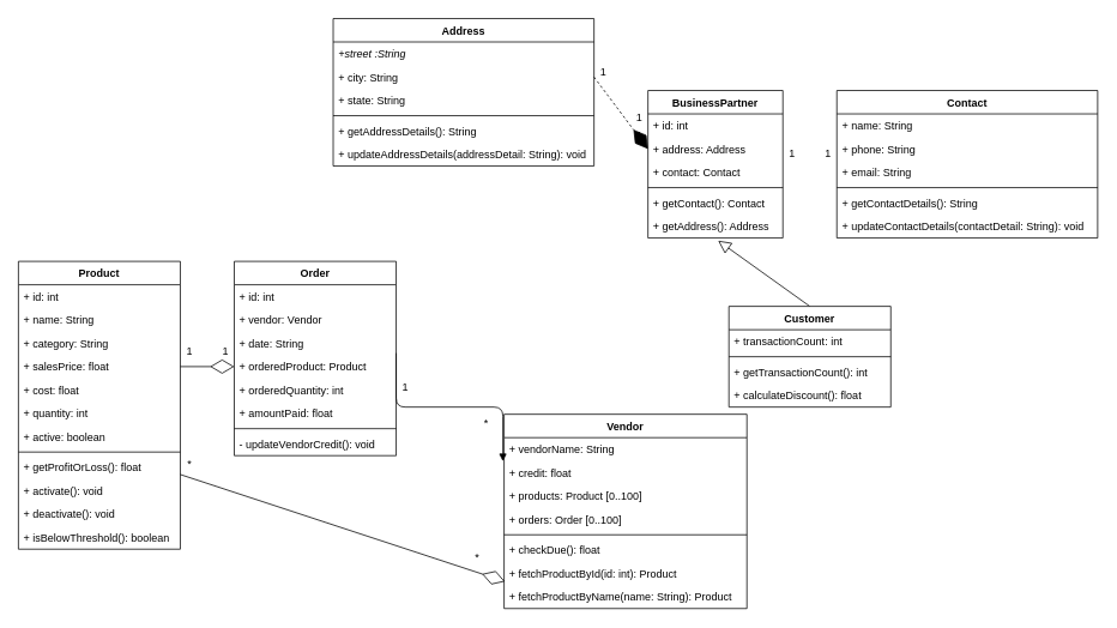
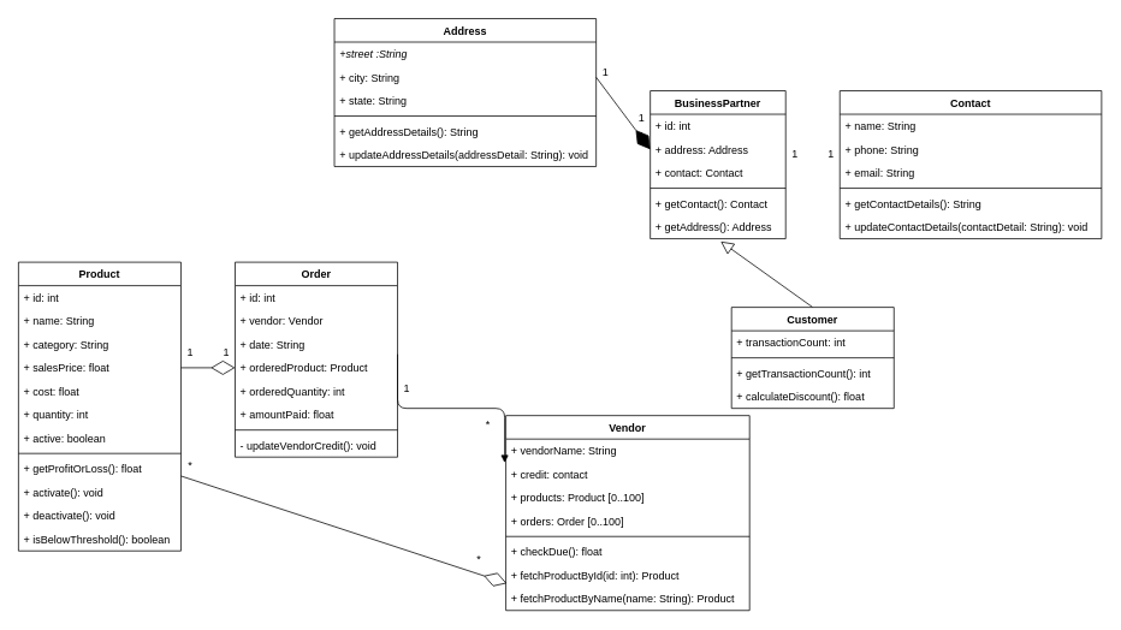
  <mxCell id="0" />
  <mxCell id="1" parent="0" />
  <mxCell id="2" value="" style="edgeStyle=elbowEdgeStyle;html=1;endArrow=block;elbow=vertical;exitX=1;exitY=-0.077;exitDx=0;exitDy=0;entryX=-0.005;entryY=0.013;entryDx=0;entryDy=0;entryPerimeter=0;exitPerimeter=0;" edge="1" parent="1" source="54" target="38"><mxGeometry width="160" relative="1" as="geometry"><mxPoint x="230" y="830" as="sourcePoint" /><mxPoint x="440" y="539" as="targetPoint" /></mxGeometry></mxCell>
  <mxCell id="3" value="1" style="text;html=1;align=center;verticalAlign=middle;resizable=0;points=[];autosize=1;" vertex="1" parent="1"><mxGeometry x="200" y="380" width="20" height="20" as="geometry" /></mxCell>
  <mxCell id="4" value="1" style="text;html=1;align=center;verticalAlign=middle;resizable=0;points=[];autosize=1;" vertex="1" parent="1"><mxGeometry x="240" y="380" width="20" height="20" as="geometry" /></mxCell>
  <mxCell id="5" value="*" style="text;html=1;align=center;verticalAlign=middle;resizable=0;points=[];autosize=1;" vertex="1" parent="1"><mxGeometry x="200" y="506" width="20" height="20" as="geometry" /></mxCell>
  <mxCell id="6" value="*" style="text;html=1;align=center;verticalAlign=middle;resizable=0;points=[];autosize=1;" vertex="1" parent="1"><mxGeometry x="530" y="460" width="20" height="20" as="geometry" /></mxCell>
  <mxCell id="7" value="1" style="text;html=1;align=center;verticalAlign=middle;resizable=0;points=[];autosize=1;" vertex="1" parent="1"><mxGeometry x="440" y="420" width="20" height="20" as="geometry" /></mxCell>
  <mxCell id="8" value="BusinessPartner" style="swimlane;fontStyle=1;align=center;verticalAlign=top;childLayout=stackLayout;horizontal=1;startSize=26;horizontalStack=0;resizeParent=1;resizeParentMax=0;resizeLast=0;collapsible=1;marginBottom=0;" vertex="1" parent="1"><mxGeometry x="720" y="100" width="150" height="164" as="geometry"><mxRectangle x="200" y="120" width="80" height="26" as="alternateBounds" /></mxGeometry></mxCell>
  <mxCell id="9" value="+ id: int" style="text;strokeColor=none;fillColor=none;align=left;verticalAlign=top;spacingLeft=4;spacingRight=4;overflow=hidden;rotatable=0;points=[[0,0.5],[1,0.5]];portConstraint=eastwest;" vertex="1" parent="8"><mxGeometry y="26" width="150" height="26" as="geometry" /></mxCell>
  <mxCell id="10" value="+ address: Address" style="text;strokeColor=none;fillColor=none;align=left;verticalAlign=top;spacingLeft=4;spacingRight=4;overflow=hidden;rotatable=0;points=[[0,0.5],[1,0.5]];portConstraint=eastwest;" vertex="1" parent="8"><mxGeometry y="52" width="150" height="26" as="geometry" /></mxCell>
  <mxCell id="11" value="+ contact: Contact" style="text;strokeColor=none;fillColor=none;align=left;verticalAlign=top;spacingLeft=4;spacingRight=4;overflow=hidden;rotatable=0;points=[[0,0.5],[1,0.5]];portConstraint=eastwest;" vertex="1" parent="8"><mxGeometry y="78" width="150" height="26" as="geometry" /></mxCell>
  <mxCell id="12" value="" style="line;strokeWidth=1;fillColor=none;align=left;verticalAlign=middle;spacingTop=-1;spacingLeft=3;spacingRight=3;rotatable=0;labelPosition=right;points=[];portConstraint=eastwest;" vertex="1" parent="8"><mxGeometry y="104" width="150" height="8" as="geometry" /></mxCell>
  <mxCell id="13" value="+ getContact(): Contact" style="text;strokeColor=none;fillColor=none;align=left;verticalAlign=top;spacingLeft=4;spacingRight=4;overflow=hidden;rotatable=0;points=[[0,0.5],[1,0.5]];portConstraint=eastwest;" vertex="1" parent="8"><mxGeometry y="112" width="150" height="26" as="geometry" /></mxCell>
  <mxCell id="14" value="+ getAddress(): Address" style="text;strokeColor=none;fillColor=none;align=left;verticalAlign=top;spacingLeft=4;spacingRight=4;overflow=hidden;rotatable=0;points=[[0,0.5],[1,0.5]];portConstraint=eastwest;" vertex="1" parent="8"><mxGeometry y="138" width="150" height="26" as="geometry" /></mxCell>
  <mxCell id="15" value="" style="edgeStyle=none;html=1;endSize=12;endArrow=block;endFill=0;exitX=0.5;exitY=0;exitDx=0;exitDy=0;entryX=0.52;entryY=1.115;entryDx=0;entryDy=0;entryPerimeter=0;" edge="1" parent="1" source="45" target="14"><mxGeometry width="160" relative="1" as="geometry"><mxPoint x="605" y="510" as="sourcePoint" /><mxPoint x="777.043" y="430" as="targetPoint" /></mxGeometry></mxCell>
- <mxCell id="16" value="" style="endArrow=diamondThin;endFill=1;endSize=24;html=1;exitX=1;exitY=0.5;exitDx=0;exitDy=0;entryX=0;entryY=0.5;entryDx=0;entryDy=0;dashed=1;" edge="1" parent="1" source="31" target="10"><mxGeometry width="160" relative="1" as="geometry"><mxPoint x="390" y="330" as="sourcePoint" /><mxPoint x="550" y="330" as="targetPoint" /></mxGeometry></mxCell>
+ <mxCell id="16" value="" style="endArrow=diamondThin;endFill=1;endSize=24;html=1;exitX=1;exitY=0.5;exitDx=0;exitDy=0;entryX=0;entryY=0.5;entryDx=0;entryDy=0;" edge="1" parent="1" source="31" target="10"><mxGeometry width="160" relative="1" as="geometry"><mxPoint x="390" y="330" as="sourcePoint" /><mxPoint x="550" y="330" as="targetPoint" /></mxGeometry></mxCell>
  <mxCell id="17" value="1" style="text;html=1;align=center;verticalAlign=middle;resizable=0;points=[];autosize=1;" vertex="1" parent="1"><mxGeometry x="660" y="70" width="20" height="20" as="geometry" /></mxCell>
  <mxCell id="18" value="1" style="text;html=1;align=center;verticalAlign=middle;resizable=0;points=[];autosize=1;" vertex="1" parent="1"><mxGeometry x="700" y="140" width="20" height="20" as="geometry" /></mxCell>
  <mxCell id="19" value="" style="endArrow=diamondThin;endFill=0;endSize=24;html=1;exitX=1;exitY=0.5;exitDx=0;exitDy=0;entryX=0;entryY=0.5;entryDx=0;entryDy=0;" edge="1" parent="1" source="63" target="54"><mxGeometry width="160" relative="1" as="geometry"><mxPoint x="220" y="710" as="sourcePoint" /><mxPoint x="380" y="710" as="targetPoint" /></mxGeometry></mxCell>
  <mxCell id="20" value="1" style="text;html=1;align=center;verticalAlign=middle;resizable=0;points=[];autosize=1;" vertex="1" parent="1"><mxGeometry x="870" y="160" width="20" height="20" as="geometry" /></mxCell>
  <mxCell id="21" value="1" style="text;html=1;align=center;verticalAlign=middle;resizable=0;points=[];autosize=1;" vertex="1" parent="1"><mxGeometry x="910" y="160" width="20" height="20" as="geometry" /></mxCell>
  <mxCell id="22" value="Contact" style="swimlane;fontStyle=1;align=center;verticalAlign=top;childLayout=stackLayout;horizontal=1;startSize=26;horizontalStack=0;resizeParent=1;resizeParentMax=0;resizeLast=0;collapsible=1;marginBottom=0;" vertex="1" parent="1"><mxGeometry x="930" y="100" width="290" height="164" as="geometry"><mxRectangle x="200" y="120" width="80" height="26" as="alternateBounds" /></mxGeometry></mxCell>
  <mxCell id="23" value="+ name: String" style="text;strokeColor=none;fillColor=none;align=left;verticalAlign=top;spacingLeft=4;spacingRight=4;overflow=hidden;rotatable=0;points=[[0,0.5],[1,0.5]];portConstraint=eastwest;" vertex="1" parent="22"><mxGeometry y="26" width="290" height="26" as="geometry" /></mxCell>
  <mxCell id="24" value="+ phone: String" style="text;strokeColor=none;fillColor=none;align=left;verticalAlign=top;spacingLeft=4;spacingRight=4;overflow=hidden;rotatable=0;points=[[0,0.5],[1,0.5]];portConstraint=eastwest;" vertex="1" parent="22"><mxGeometry y="52" width="290" height="26" as="geometry" /></mxCell>
  <mxCell id="25" value="+ email: String" style="text;strokeColor=none;fillColor=none;align=left;verticalAlign=top;spacingLeft=4;spacingRight=4;overflow=hidden;rotatable=0;points=[[0,0.5],[1,0.5]];portConstraint=eastwest;" vertex="1" parent="22"><mxGeometry y="78" width="290" height="26" as="geometry" /></mxCell>
  <mxCell id="26" value="" style="line;strokeWidth=1;fillColor=none;align=left;verticalAlign=middle;spacingTop=-1;spacingLeft=3;spacingRight=3;rotatable=0;labelPosition=right;points=[];portConstraint=eastwest;" vertex="1" parent="22"><mxGeometry y="104" width="290" height="8" as="geometry" /></mxCell>
  <mxCell id="27" value="+ getContactDetails(): String" style="text;strokeColor=none;fillColor=none;align=left;verticalAlign=top;spacingLeft=4;spacingRight=4;overflow=hidden;rotatable=0;points=[[0,0.5],[1,0.5]];portConstraint=eastwest;" vertex="1" parent="22"><mxGeometry y="112" width="290" height="26" as="geometry" /></mxCell>
  <mxCell id="28" value="+ updateContactDetails(contactDetail: String): void" style="text;strokeColor=none;fillColor=none;align=left;verticalAlign=top;spacingLeft=4;spacingRight=4;overflow=hidden;rotatable=0;points=[[0,0.5],[1,0.5]];portConstraint=eastwest;" vertex="1" parent="22"><mxGeometry y="138" width="290" height="26" as="geometry" /></mxCell>
  <mxCell id="29" value="Address" style="swimlane;fontStyle=1;align=center;verticalAlign=top;childLayout=stackLayout;horizontal=1;startSize=26;horizontalStack=0;resizeParent=1;resizeParentMax=0;resizeLast=0;collapsible=1;marginBottom=0;" vertex="1" parent="1"><mxGeometry x="370" y="20" width="290" height="164" as="geometry"><mxRectangle x="200" y="120" width="80" height="26" as="alternateBounds" /></mxGeometry></mxCell>
  <mxCell id="30" value="+street :String" style="text;strokeColor=none;fillColor=none;align=left;verticalAlign=top;spacingLeft=4;spacingRight=4;overflow=hidden;rotatable=0;points=[[0,0.5],[1,0.5]];portConstraint=eastwest;fontStyle=2;html=1;" vertex="1" parent="29"><mxGeometry y="26" width="290" height="26" as="geometry" /></mxCell>
  <mxCell id="31" value="+ city: String" style="text;strokeColor=none;fillColor=none;align=left;verticalAlign=top;spacingLeft=4;spacingRight=4;overflow=hidden;rotatable=0;points=[[0,0.5],[1,0.5]];portConstraint=eastwest;" vertex="1" parent="29"><mxGeometry y="52" width="290" height="26" as="geometry" /></mxCell>
  <mxCell id="32" value="+ state: String" style="text;strokeColor=none;fillColor=none;align=left;verticalAlign=top;spacingLeft=4;spacingRight=4;overflow=hidden;rotatable=0;points=[[0,0.5],[1,0.5]];portConstraint=eastwest;" vertex="1" parent="29"><mxGeometry y="78" width="290" height="26" as="geometry" /></mxCell>
  <mxCell id="33" value="" style="line;strokeWidth=1;fillColor=none;align=left;verticalAlign=middle;spacingTop=-1;spacingLeft=3;spacingRight=3;rotatable=0;labelPosition=right;points=[];portConstraint=eastwest;" vertex="1" parent="29"><mxGeometry y="104" width="290" height="8" as="geometry" /></mxCell>
  <mxCell id="34" value="+ getAddressDetails(): String" style="text;strokeColor=none;fillColor=none;align=left;verticalAlign=top;spacingLeft=4;spacingRight=4;overflow=hidden;rotatable=0;points=[[0,0.5],[1,0.5]];portConstraint=eastwest;" vertex="1" parent="29"><mxGeometry y="112" width="290" height="26" as="geometry" /></mxCell>
  <mxCell id="35" value="+ updateAddressDetails(addressDetail: String): void" style="text;strokeColor=none;fillColor=none;align=left;verticalAlign=top;spacingLeft=4;spacingRight=4;overflow=hidden;rotatable=0;points=[[0,0.5],[1,0.5]];portConstraint=eastwest;" vertex="1" parent="29"><mxGeometry y="138" width="290" height="26" as="geometry" /></mxCell>
  <mxCell id="36" value="Vendor" style="swimlane;fontStyle=1;align=center;verticalAlign=top;childLayout=stackLayout;horizontal=1;startSize=26;horizontalStack=0;resizeParent=1;resizeParentMax=0;resizeLast=0;collapsible=1;marginBottom=0;" vertex="1" parent="1"><mxGeometry x="560" y="460" width="270" height="216" as="geometry"><mxRectangle x="200" y="120" width="80" height="26" as="alternateBounds" /></mxGeometry></mxCell>
  <mxCell id="37" value="+ vendorName: String" style="text;strokeColor=none;fillColor=none;align=left;verticalAlign=top;spacingLeft=4;spacingRight=4;overflow=hidden;rotatable=0;points=[[0,0.5],[1,0.5]];portConstraint=eastwest;" vertex="1" parent="36"><mxGeometry y="26" width="270" height="26" as="geometry" /></mxCell>
- <mxCell id="38" value="+ credit: float" style="text;strokeColor=none;fillColor=none;align=left;verticalAlign=top;spacingLeft=4;spacingRight=4;overflow=hidden;rotatable=0;points=[[0,0.5],[1,0.5]];portConstraint=eastwest;" vertex="1" parent="36"><mxGeometry y="52" width="270" height="26" as="geometry" /></mxCell>
+ <mxCell id="38" value="+ credit: contact" style="text;strokeColor=none;fillColor=none;align=left;verticalAlign=top;spacingLeft=4;spacingRight=4;overflow=hidden;rotatable=0;points=[[0,0.5],[1,0.5]];portConstraint=eastwest;" vertex="1" parent="36"><mxGeometry y="52" width="270" height="26" as="geometry" /></mxCell>
  <mxCell id="39" value="+ products: Product [0..100]" style="text;strokeColor=none;fillColor=none;align=left;verticalAlign=top;spacingLeft=4;spacingRight=4;overflow=hidden;rotatable=0;points=[[0,0.5],[1,0.5]];portConstraint=eastwest;" vertex="1" parent="36"><mxGeometry y="78" width="270" height="26" as="geometry" /></mxCell>
  <mxCell id="40" value="+ orders: Order [0..100]" style="text;strokeColor=none;fillColor=none;align=left;verticalAlign=top;spacingLeft=4;spacingRight=4;overflow=hidden;rotatable=0;points=[[0,0.5],[1,0.5]];portConstraint=eastwest;" vertex="1" parent="36"><mxGeometry y="104" width="270" height="26" as="geometry" /></mxCell>
  <mxCell id="41" value="" style="line;strokeWidth=1;fillColor=none;align=left;verticalAlign=middle;spacingTop=-1;spacingLeft=3;spacingRight=3;rotatable=0;labelPosition=right;points=[];portConstraint=eastwest;" vertex="1" parent="36"><mxGeometry y="130" width="270" height="8" as="geometry" /></mxCell>
  <mxCell id="42" value="+ checkDue(): float" style="text;strokeColor=none;fillColor=none;align=left;verticalAlign=top;spacingLeft=4;spacingRight=4;overflow=hidden;rotatable=0;points=[[0,0.5],[1,0.5]];portConstraint=eastwest;" vertex="1" parent="36"><mxGeometry y="138" width="270" height="26" as="geometry" /></mxCell>
  <mxCell id="43" value="+ fetchProductById(id: int): Product" style="text;strokeColor=none;fillColor=none;align=left;verticalAlign=top;spacingLeft=4;spacingRight=4;overflow=hidden;rotatable=0;points=[[0,0.5],[1,0.5]];portConstraint=eastwest;" vertex="1" parent="36"><mxGeometry y="164" width="270" height="26" as="geometry" /></mxCell>
  <mxCell id="44" value="+ fetchProductByName(name: String): Product" style="text;strokeColor=none;fillColor=none;align=left;verticalAlign=top;spacingLeft=4;spacingRight=4;overflow=hidden;rotatable=0;points=[[0,0.5],[1,0.5]];portConstraint=eastwest;" vertex="1" parent="36"><mxGeometry y="190" width="270" height="26" as="geometry" /></mxCell>
  <mxCell id="45" value="Customer" style="swimlane;fontStyle=1;align=center;verticalAlign=top;childLayout=stackLayout;horizontal=1;startSize=26;horizontalStack=0;resizeParent=1;resizeParentMax=0;resizeLast=0;collapsible=1;marginBottom=0;" vertex="1" parent="1"><mxGeometry x="810" y="340" width="180" height="112" as="geometry"><mxRectangle x="200" y="120" width="80" height="26" as="alternateBounds" /></mxGeometry></mxCell>
  <mxCell id="46" value="+ transactionCount: int" style="text;strokeColor=none;fillColor=none;align=left;verticalAlign=top;spacingLeft=4;spacingRight=4;overflow=hidden;rotatable=0;points=[[0,0.5],[1,0.5]];portConstraint=eastwest;" vertex="1" parent="45"><mxGeometry y="26" width="180" height="26" as="geometry" /></mxCell>
  <mxCell id="47" value="" style="line;strokeWidth=1;fillColor=none;align=left;verticalAlign=middle;spacingTop=-1;spacingLeft=3;spacingRight=3;rotatable=0;labelPosition=right;points=[];portConstraint=eastwest;" vertex="1" parent="45"><mxGeometry y="52" width="180" height="8" as="geometry" /></mxCell>
  <mxCell id="48" value="+ getTransactionCount(): int" style="text;strokeColor=none;fillColor=none;align=left;verticalAlign=top;spacingLeft=4;spacingRight=4;overflow=hidden;rotatable=0;points=[[0,0.5],[1,0.5]];portConstraint=eastwest;" vertex="1" parent="45"><mxGeometry y="60" width="180" height="26" as="geometry" /></mxCell>
  <mxCell id="49" value="+ calculateDiscount(): float" style="text;strokeColor=none;fillColor=none;align=left;verticalAlign=top;spacingLeft=4;spacingRight=4;overflow=hidden;rotatable=0;points=[[0,0.5],[1,0.5]];portConstraint=eastwest;" vertex="1" parent="45"><mxGeometry y="86" width="180" height="26" as="geometry" /></mxCell>
  <mxCell id="50" value="Order" style="swimlane;fontStyle=1;align=center;verticalAlign=top;childLayout=stackLayout;horizontal=1;startSize=26;horizontalStack=0;resizeParent=1;resizeParentMax=0;resizeLast=0;collapsible=1;marginBottom=0;" vertex="1" parent="1"><mxGeometry x="260" y="290" width="180" height="216" as="geometry"><mxRectangle x="200" y="120" width="80" height="26" as="alternateBounds" /></mxGeometry></mxCell>
  <mxCell id="51" value="+ id: int" style="text;strokeColor=none;fillColor=none;align=left;verticalAlign=top;spacingLeft=4;spacingRight=4;overflow=hidden;rotatable=0;points=[[0,0.5],[1,0.5]];portConstraint=eastwest;" vertex="1" parent="50"><mxGeometry y="26" width="180" height="26" as="geometry" /></mxCell>
  <mxCell id="52" value="+ vendor: Vendor" style="text;strokeColor=none;fillColor=none;align=left;verticalAlign=top;spacingLeft=4;spacingRight=4;overflow=hidden;rotatable=0;points=[[0,0.5],[1,0.5]];portConstraint=eastwest;" vertex="1" parent="50"><mxGeometry y="52" width="180" height="26" as="geometry" /></mxCell>
  <mxCell id="53" value="+ date: String" style="text;strokeColor=none;fillColor=none;align=left;verticalAlign=top;spacingLeft=4;spacingRight=4;overflow=hidden;rotatable=0;points=[[0,0.5],[1,0.5]];portConstraint=eastwest;" vertex="1" parent="50"><mxGeometry y="78" width="180" height="26" as="geometry" /></mxCell>
  <mxCell id="54" value="+ orderedProduct: Product" style="text;strokeColor=none;fillColor=none;align=left;verticalAlign=top;spacingLeft=4;spacingRight=4;overflow=hidden;rotatable=0;points=[[0,0.5],[1,0.5]];portConstraint=eastwest;" vertex="1" parent="50"><mxGeometry y="104" width="180" height="26" as="geometry" /></mxCell>
  <mxCell id="55" value="+ orderedQuantity: int" style="text;strokeColor=none;fillColor=none;align=left;verticalAlign=top;spacingLeft=4;spacingRight=4;overflow=hidden;rotatable=0;points=[[0,0.5],[1,0.5]];portConstraint=eastwest;" vertex="1" parent="50"><mxGeometry y="130" width="180" height="26" as="geometry" /></mxCell>
  <mxCell id="56" value="+ amountPaid: float" style="text;strokeColor=none;fillColor=none;align=left;verticalAlign=top;spacingLeft=4;spacingRight=4;overflow=hidden;rotatable=0;points=[[0,0.5],[1,0.5]];portConstraint=eastwest;" vertex="1" parent="50"><mxGeometry y="156" width="180" height="26" as="geometry" /></mxCell>
  <mxCell id="57" value="" style="line;strokeWidth=1;fillColor=none;align=left;verticalAlign=middle;spacingTop=-1;spacingLeft=3;spacingRight=3;rotatable=0;labelPosition=right;points=[];portConstraint=eastwest;" vertex="1" parent="50"><mxGeometry y="182" width="180" height="8" as="geometry" /></mxCell>
  <mxCell id="58" value="- updateVendorCredit(): void" style="text;strokeColor=none;fillColor=none;align=left;verticalAlign=top;spacingLeft=4;spacingRight=4;overflow=hidden;rotatable=0;points=[[0,0.5],[1,0.5]];portConstraint=eastwest;" vertex="1" parent="50"><mxGeometry y="190" width="180" height="26" as="geometry" /></mxCell>
  <mxCell id="59" value="Product" style="swimlane;fontStyle=1;align=center;verticalAlign=top;childLayout=stackLayout;horizontal=1;startSize=26;horizontalStack=0;resizeParent=1;resizeParentMax=0;resizeLast=0;collapsible=1;marginBottom=0;" vertex="1" parent="1"><mxGeometry x="20" y="290" width="180" height="320" as="geometry"><mxRectangle x="200" y="120" width="80" height="26" as="alternateBounds" /></mxGeometry></mxCell>
  <mxCell id="60" value="+ id: int" style="text;strokeColor=none;fillColor=none;align=left;verticalAlign=top;spacingLeft=4;spacingRight=4;overflow=hidden;rotatable=0;points=[[0,0.5],[1,0.5]];portConstraint=eastwest;" vertex="1" parent="59"><mxGeometry y="26" width="180" height="26" as="geometry" /></mxCell>
  <mxCell id="61" value="+ name: String" style="text;strokeColor=none;fillColor=none;align=left;verticalAlign=top;spacingLeft=4;spacingRight=4;overflow=hidden;rotatable=0;points=[[0,0.5],[1,0.5]];portConstraint=eastwest;" vertex="1" parent="59"><mxGeometry y="52" width="180" height="26" as="geometry" /></mxCell>
  <mxCell id="62" value="+ category: String" style="text;strokeColor=none;fillColor=none;align=left;verticalAlign=top;spacingLeft=4;spacingRight=4;overflow=hidden;rotatable=0;points=[[0,0.5],[1,0.5]];portConstraint=eastwest;" vertex="1" parent="59"><mxGeometry y="78" width="180" height="26" as="geometry" /></mxCell>
  <mxCell id="63" value="+ salesPrice: float" style="text;strokeColor=none;fillColor=none;align=left;verticalAlign=top;spacingLeft=4;spacingRight=4;overflow=hidden;rotatable=0;points=[[0,0.5],[1,0.5]];portConstraint=eastwest;" vertex="1" parent="59"><mxGeometry y="104" width="180" height="26" as="geometry" /></mxCell>
  <mxCell id="64" value="+ cost: float" style="text;strokeColor=none;fillColor=none;align=left;verticalAlign=top;spacingLeft=4;spacingRight=4;overflow=hidden;rotatable=0;points=[[0,0.5],[1,0.5]];portConstraint=eastwest;" vertex="1" parent="59"><mxGeometry y="130" width="180" height="26" as="geometry" /></mxCell>
  <mxCell id="65" value="+ quantity: int" style="text;strokeColor=none;fillColor=none;align=left;verticalAlign=top;spacingLeft=4;spacingRight=4;overflow=hidden;rotatable=0;points=[[0,0.5],[1,0.5]];portConstraint=eastwest;" vertex="1" parent="59"><mxGeometry y="156" width="180" height="26" as="geometry" /></mxCell>
  <mxCell id="66" value="+ active: boolean" style="text;strokeColor=none;fillColor=none;align=left;verticalAlign=top;spacingLeft=4;spacingRight=4;overflow=hidden;rotatable=0;points=[[0,0.5],[1,0.5]];portConstraint=eastwest;" vertex="1" parent="59"><mxGeometry y="182" width="180" height="26" as="geometry" /></mxCell>
  <mxCell id="67" value="" style="line;strokeWidth=1;fillColor=none;align=left;verticalAlign=middle;spacingTop=-1;spacingLeft=3;spacingRight=3;rotatable=0;labelPosition=right;points=[];portConstraint=eastwest;" vertex="1" parent="59"><mxGeometry y="208" width="180" height="8" as="geometry" /></mxCell>
  <mxCell id="68" value="+ getProfitOrLoss(): float" style="text;strokeColor=none;fillColor=none;align=left;verticalAlign=top;spacingLeft=4;spacingRight=4;overflow=hidden;rotatable=0;points=[[0,0.5],[1,0.5]];portConstraint=eastwest;" vertex="1" parent="59"><mxGeometry y="216" width="180" height="26" as="geometry" /></mxCell>
  <mxCell id="69" value="+ activate(): void" style="text;strokeColor=none;fillColor=none;align=left;verticalAlign=top;spacingLeft=4;spacingRight=4;overflow=hidden;rotatable=0;points=[[0,0.5],[1,0.5]];portConstraint=eastwest;" vertex="1" parent="59"><mxGeometry y="242" width="180" height="26" as="geometry" /></mxCell>
  <mxCell id="70" value="+ deactivate(): void" style="text;strokeColor=none;fillColor=none;align=left;verticalAlign=top;spacingLeft=4;spacingRight=4;overflow=hidden;rotatable=0;points=[[0,0.5],[1,0.5]];portConstraint=eastwest;" vertex="1" parent="59"><mxGeometry y="268" width="180" height="26" as="geometry" /></mxCell>
  <mxCell id="71" value="+ isBelowThreshold(): boolean" style="text;strokeColor=none;fillColor=none;align=left;verticalAlign=top;spacingLeft=4;spacingRight=4;overflow=hidden;rotatable=0;points=[[0,0.5],[1,0.5]];portConstraint=eastwest;" vertex="1" parent="59"><mxGeometry y="294" width="180" height="26" as="geometry" /></mxCell>
  <mxCell id="72" value="" style="endArrow=diamondThin;endFill=0;endSize=24;html=1;exitX=0;exitY=1.05;exitDx=0;exitDy=0;entryX=0.004;entryY=0.846;entryDx=0;entryDy=0;exitPerimeter=0;entryPerimeter=0;" edge="1" parent="1" source="5" target="43"><mxGeometry width="160" relative="1" as="geometry"><mxPoint x="300" y="525" as="sourcePoint" /><mxPoint x="360" y="525" as="targetPoint" /></mxGeometry></mxCell>
  <mxCell id="73" value="*" style="text;html=1;align=center;verticalAlign=middle;resizable=0;points=[];autosize=1;strokeColor=none;" vertex="1" parent="1"><mxGeometry x="520" y="610" width="20" height="20" as="geometry" /></mxCell>
  <mxCell id="74" value="1" style="text;html=1;align=center;verticalAlign=middle;resizable=0;points=[];autosize=1;strokeColor=none;fontColor=#000000;" vertex="1" parent="1"><mxGeometry x="700" y="120" width="20" height="20" as="geometry" /></mxCell>
